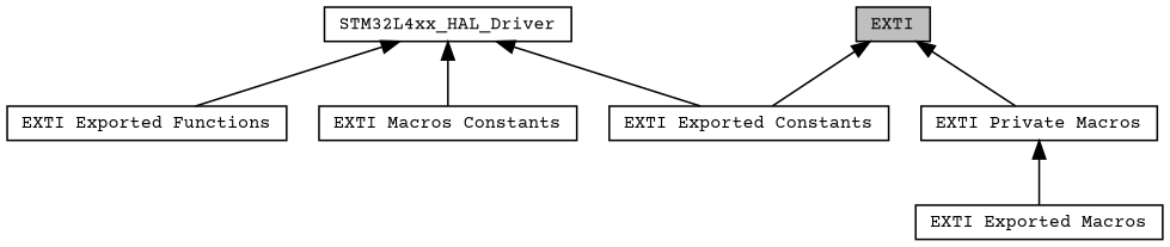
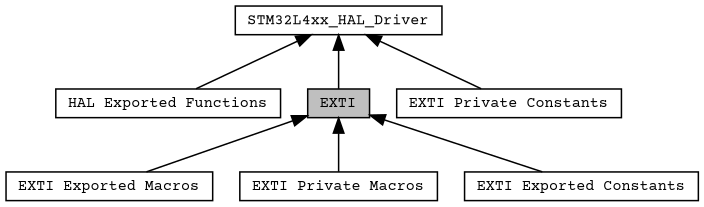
  digraph {
    fontname="Courier Prime"
    rankdir=TB
    node [color=black fillcolor=white fontname="Courier Prime" fontsize=10 shape=box style=filled]
    edge [dir=back fontname="Courier Prime" fontsize=10 labelfontname=Helvetica labelfontsize=10 shape=plaintext style=solid]
-   n1 [height=0.2 label="EXTI Exported Functions" width=0.4]
+   n1 [height=0.2 label="HAL Exported Functions" width=0.4]
    n2 [height=0.2 label="EXTI Exported Macros" width=0.4]
    n3 [height=0.2 label=STM32L4xx_HAL_Driver width=0.4]
    n4 [fillcolor=grey75 fontcolor=black height=0.2 label=EXTI width=0.4]
-   n5 [height=0.2 label="EXTI Macros Constants" width=0.4]
+   n5 [height=0.2 label="EXTI Private Constants" width=0.4]
    n6 [height=0.2 label="EXTI Private Macros" width=0.4]
    n7 [height=0.2 label="EXTI Exported Constants" width=0.4]
    n3 -> n1
-   n3 -> n7
+   n3 -> n4
    n3 -> n5
-   n6 -> n2
+   n4 -> n2
    n4 -> n6
    n4 -> n7
  }
